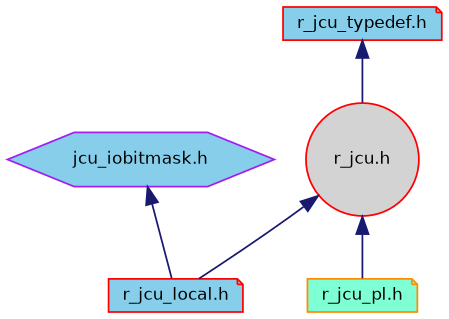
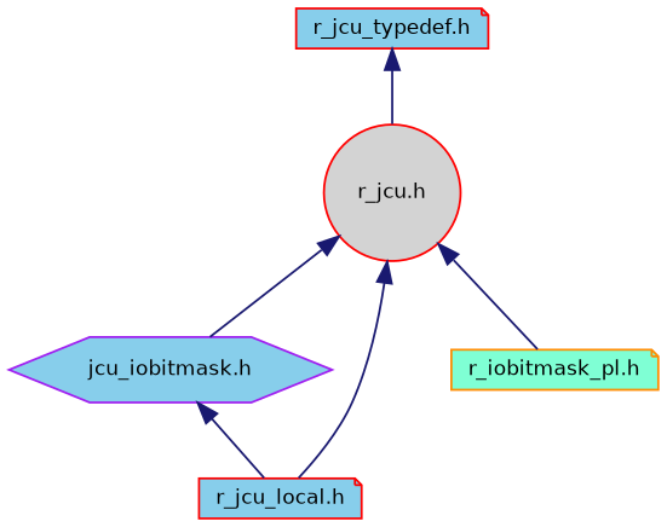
  digraph {
    node [color=red fillcolor=skyblue fontname=Helvetica fontsize=10 shape=note style=filled]
    edge [color=midnightblue dir=back fontname=Helvetica fontsize=10 labelfontname=Helvetica labelfontsize=10 style=solid]
    n1 [fontcolor=black height=0.2 label="r_jcu_typedef.h" width=0.4]
    n2 [fillcolor=lightgrey height=0.2 label="r_jcu.h" shape=circle width=0.4]
    n3 [color=purple height=0.2 label="jcu_iobitmask.h" shape=hexagon width=0.4]
    n4 [height=0.2 label="r_jcu_local.h" width=0.4]
-   n5 [color=darkorange fillcolor=aquamarine height=0.2 label="r_jcu_pl.h" width=0.4]
+   n5 [color=darkorange fillcolor=aquamarine height=0.2 label="r_iobitmask_pl.h" width=0.4]
    n1 -> n2
+   n2 -> n3
    n2 -> n4
    n2 -> n5
    n3 -> n4
  }
